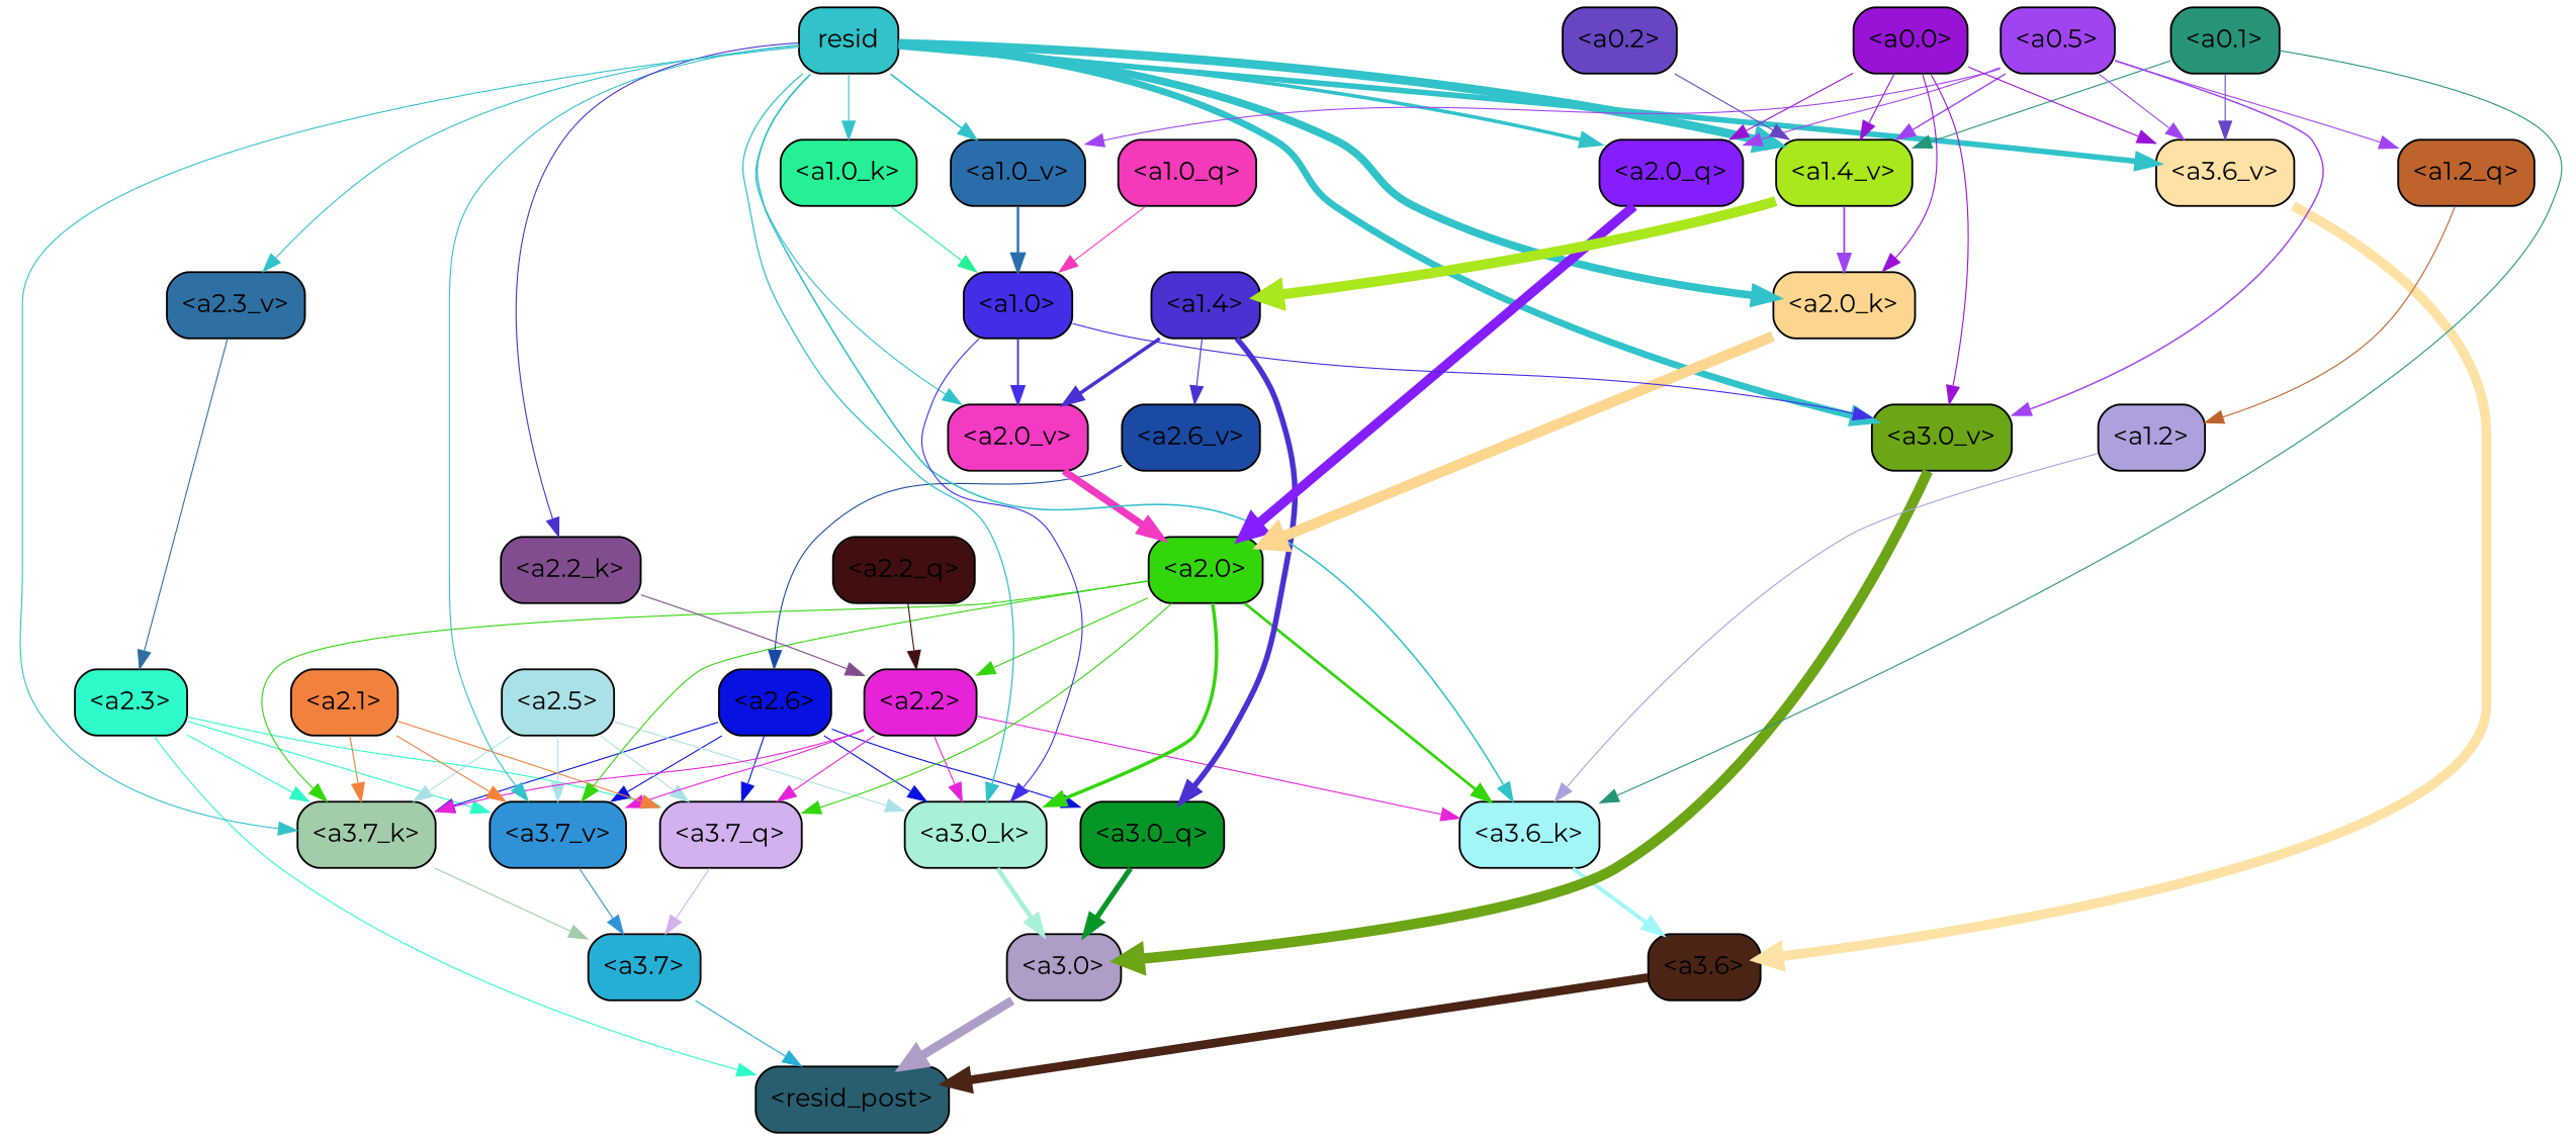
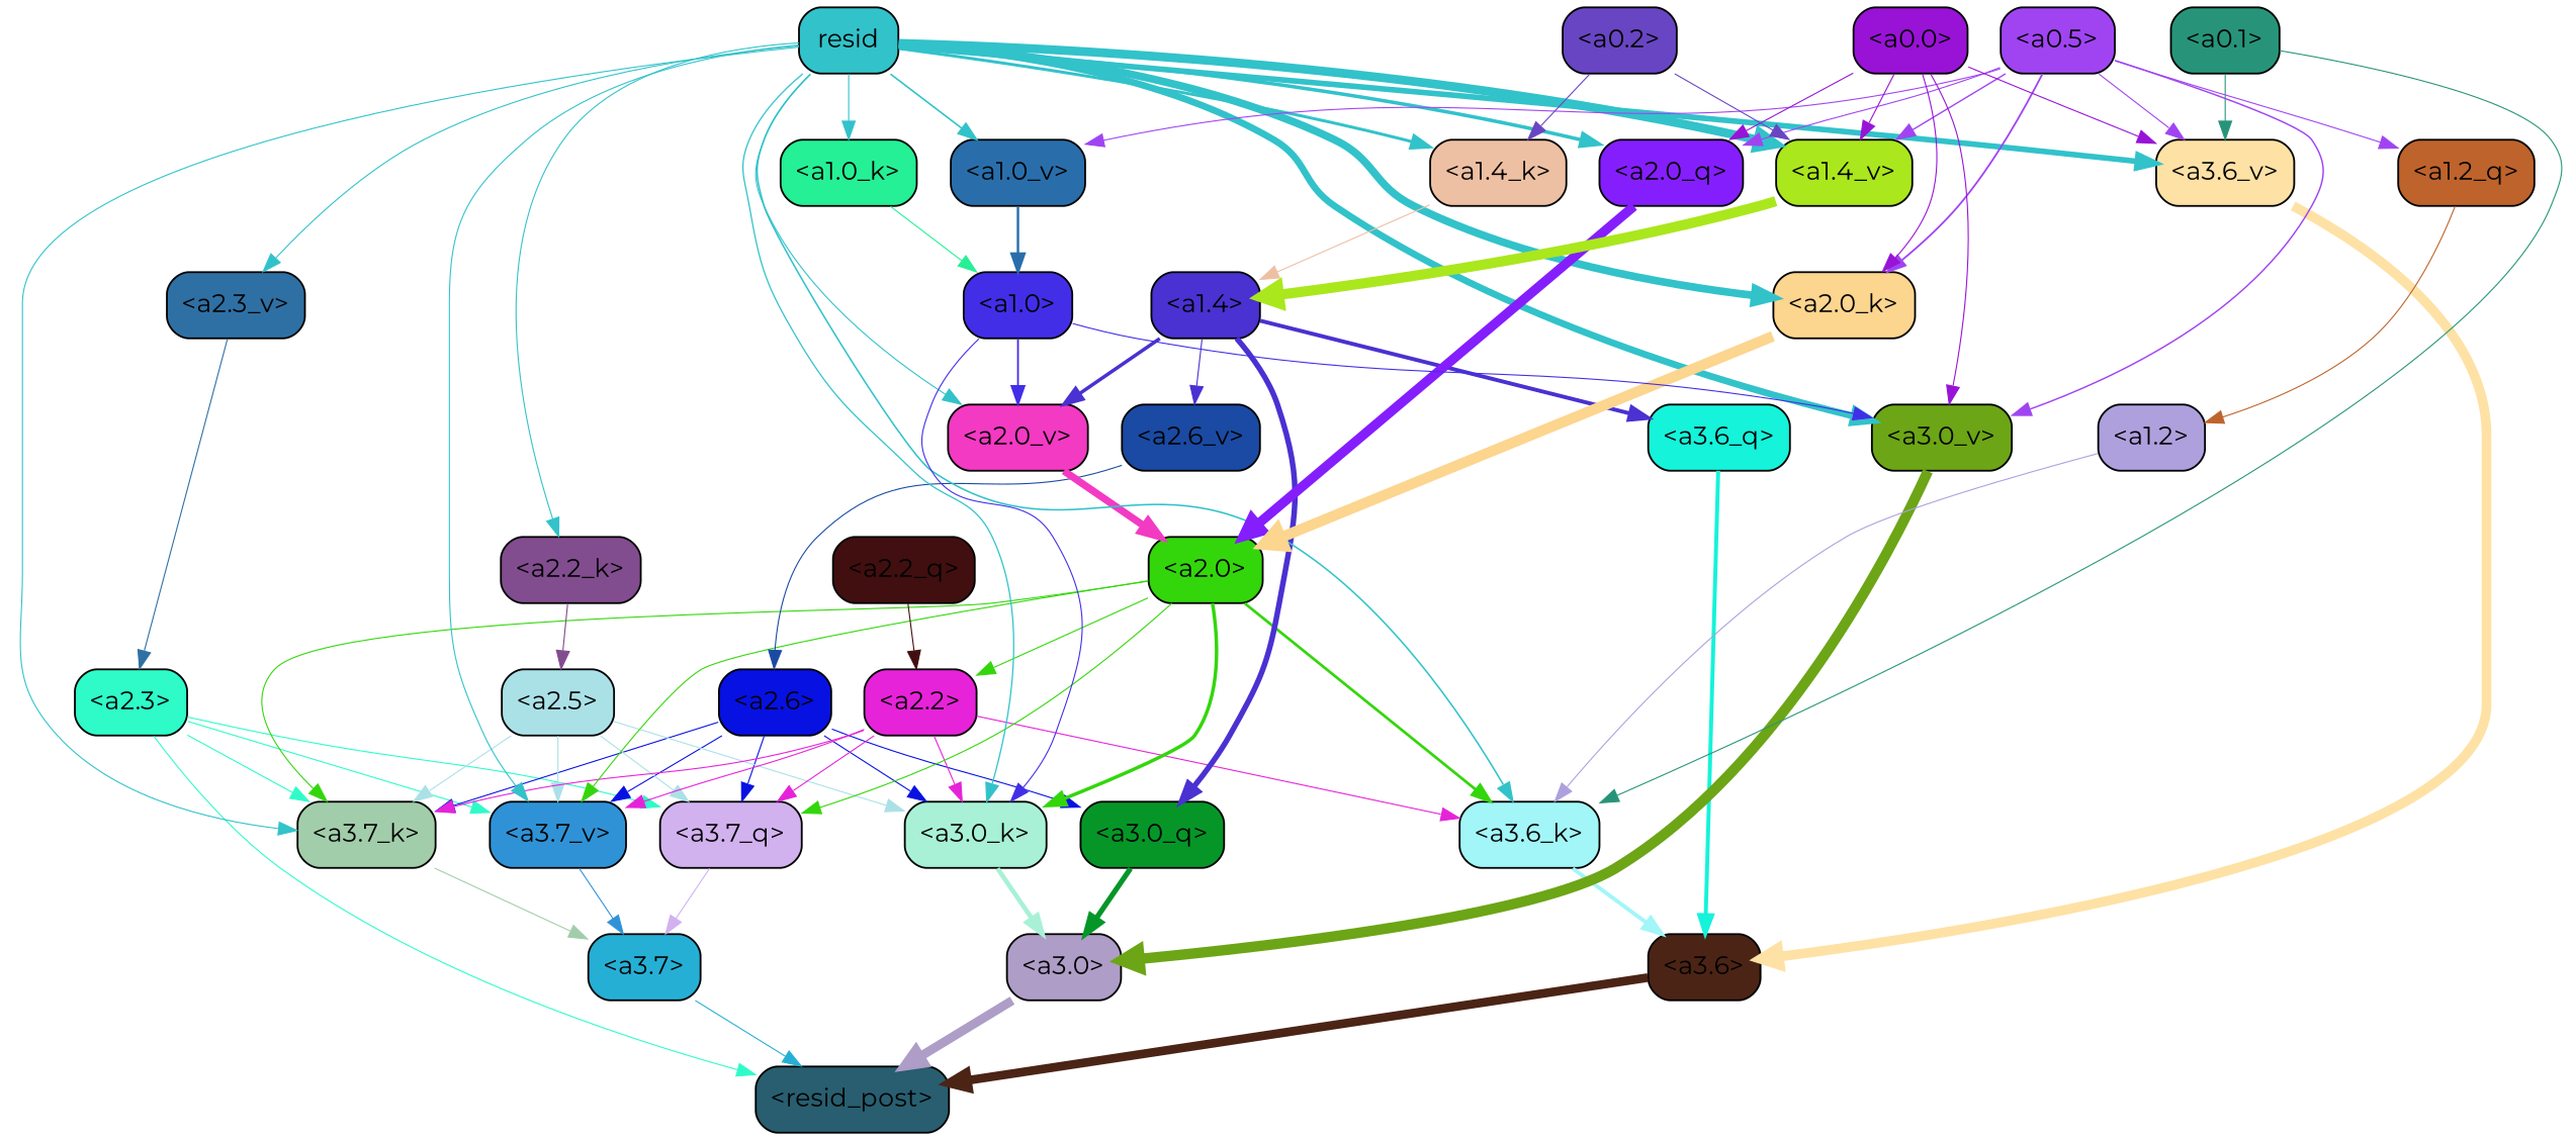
  strict digraph {
    fontname=Montserrat
    splines=true
    node [color=black fontname=Montserrat shape=box style="filled, rounded"]
    edge [color="#32c2ca" fontname=Montserrat penwidth=0.6]
    "<a3.7>" [fillcolor="#26afd5"]
    "<resid_post>" [fillcolor="#285e6f"]
    "<a3.6>" [fillcolor="#4b2415"]
    "<a3.0>" [fillcolor="#ae9dc6"]
    "<a2.3>" [fillcolor="#2ffbc9"]
    "<a3.7_q>" [fillcolor="#d2b1ef"]
    "<a3.7_k>" [fillcolor="#a2cdaa"]
    "<a3.7_v>" [fillcolor="#3092d6"]
+   "<a3.6_q>" [fillcolor="#15f3da"]
    "<a3.0_q>" [fillcolor="#069628"]
    "<a3.6_k>" [fillcolor="#a2f6f8"]
    "<a3.0_k>" [fillcolor="#a8f1d6"]
    "<a3.6_v>" [fillcolor="#fee1a5"]
    "<a3.0_v>" [fillcolor="#6ca516"]
    "<a2.6>" [fillcolor="#0711e2"]
    "<a2.5>" [fillcolor="#aae1e7"]
    "<a2.2>" [fillcolor="#e623d9"]
-   "<a2.1>" [fillcolor="#f1813d"]
    "<a2.0>" [fillcolor="#33d60b"]
    "<a1.4>" [fillcolor="#4a31d1"]
    "<a2.6_v>" [fillcolor="#1a4aa3"]
    "<a2.0_v>" [fillcolor="#f33ac3"]
    n23 [fillcolor="#32c2ca" label=resid]
    "<a2.0_q>" [fillcolor="#851efc"]
    "<a2.2_k>" [fillcolor="#824d8f"]
    "<a2.0_k>" [fillcolor="#fcd58f"]
    "<a2.3_v>" [fillcolor="#2f70a4"]
+   "<a1.4_k>" [fillcolor="#eec0a3"]
    "<a1.0_k>" [fillcolor="#25f095"]
    "<a1.4_v>" [fillcolor="#aae71d"]
    "<a1.0_v>" [fillcolor="#296eab"]
    "<a1.0>" [fillcolor="#422ee7"]
    "<a1.2>" [fillcolor="#ada0dd"]
    "<a0.1>" [fillcolor="#279479"]
    "<a0.5>" [fillcolor="#a044f2"]
    "<a1.2_q>" [fillcolor="#be632c"]
    "<a0.0>" [fillcolor="#9813d6"]
    "<a2.2_q>" [fillcolor="#410f10"]
-   "<a1.0_q>" [fillcolor="#f439b9"]
    "<a0.2>" [fillcolor="#6845c2"]
    "<a3.7>" -> "<resid_post>" [color="#26afd5"]
    "<a3.6>" -> "<resid_post>" [color="#4b2415" penwidth=4.7534414529800415]
    "<a3.0>" -> "<resid_post>" [color="#ae9dc6" penwidth=4.898576855659485]
    "<a2.3>" -> "<resid_post>" [color="#2ffbc9"]
    "<a2.3>" -> "<a3.7_q>" [color="#2ffbc9"]
    "<a2.3>" -> "<a3.7_k>" [color="#2ffbc9"]
    "<a2.3>" -> "<a3.7_v>" [color="#2ffbc9"]
    "<a3.7_q>" -> "<a3.7>" [color="#d2b1ef"]
    "<a3.7_k>" -> "<a3.7>" [color="#a2cdaa"]
    "<a3.7_v>" -> "<a3.7>" [color="#3092d6"]
+   "<a3.6_q>" -> "<a3.6>" [color="#15f3da" penwidth=2.160832464694977]
    "<a3.0_q>" -> "<a3.0>" [color="#069628" penwidth=2.870753765106201]
    "<a3.6_k>" -> "<a3.6>" [color="#a2f6f8" penwidth=2.13908451795578]
    "<a3.0_k>" -> "<a3.0>" [color="#a8f1d6" penwidth=2.520303964614868]
    "<a3.6_v>" -> "<a3.6>" [color="#fee1a5" penwidth=5.297133803367615]
    "<a3.0_v>" -> "<a3.0>" [color="#6ca516" penwidth=5.680712580680847]
    "<a2.6>" -> "<a3.7_q>" [color="#0711e2"]
    "<a2.6>" -> "<a3.7_k>" [color="#0711e2"]
    "<a2.6>" -> "<a3.7_v>" [color="#0711e2"]
    "<a2.6>" -> "<a3.0_q>" [color="#0711e2"]
    "<a2.6>" -> "<a3.0_k>" [color="#0711e2"]
    "<a2.5>" -> "<a3.7_q>" [color="#aae1e7"]
    "<a2.5>" -> "<a3.7_k>" [color="#aae1e7"]
    "<a2.5>" -> "<a3.7_v>" [color="#aae1e7"]
    "<a2.5>" -> "<a3.0_k>" [color="#aae1e7"]
    "<a2.2>" -> "<a3.7_q>" [color="#e623d9"]
    "<a2.2>" -> "<a3.7_k>" [color="#e623d9"]
    "<a2.2>" -> "<a3.7_v>" [color="#e623d9"]
    "<a2.2>" -> "<a3.6_k>" [color="#e623d9"]
    "<a2.2>" -> "<a3.0_k>" [color="#e623d9"]
-   "<a2.1>" -> "<a3.7_q>" [color="#f1813d"]
-   "<a2.1>" -> "<a3.7_k>" [color="#f1813d"]
-   "<a2.1>" -> "<a3.7_v>" [color="#f1813d"]
    "<a2.0>" -> "<a3.7_q>" [color="#33d60b"]
    "<a2.0>" -> "<a3.7_k>" [color="#33d60b"]
    "<a2.0>" -> "<a3.7_v>" [color="#33d60b"]
    "<a2.0>" -> "<a3.6_k>" [color="#33d60b" penwidth=1.4784413101151586]
    "<a2.0>" -> "<a3.0_k>" [color="#33d60b" penwidth=1.8858084231615067]
    "<a2.0>" -> "<a2.2>" [color="#33d60b"]
+   "<a1.4>" -> "<a3.6_q>" [color="#4a31d1" penwidth=2.149975523352623]
    "<a1.4>" -> "<a3.0_q>" [color="#4a31d1" penwidth=3.0018038749694824]
    "<a1.4>" -> "<a2.6_v>" [color="#4a31d1"]
    "<a1.4>" -> "<a2.0_v>" [color="#4a31d1" penwidth=1.925402581691742]
    "<a2.6_v>" -> "<a2.6>" [color="#1a4aa3"]
    "<a2.0_v>" -> "<a2.0>" [color="#f33ac3" penwidth=3.9731863737106323]
    n23 -> "<a3.7_k>"
    n23 -> "<a3.7_v>"
    n23 -> "<a3.6_k>" [penwidth=0.8552796393632889]
    n23 -> "<a3.0_k>" [penwidth=0.691851794719696]
    n23 -> "<a3.6_v>" [penwidth=3.067279100418091]
    n23 -> "<a3.0_v>" [penwidth=3.6927278637886047]
    n23 -> "<a2.0_v>"
    n23 -> "<a2.0_q>" [penwidth=1.944248914718628]
-   n23 -> "<a2.2_k>" [color="#4a31d1"]
+   n23 -> "<a2.2_k>"
    n23 -> "<a2.0_k>" [penwidth=4.198909968137741]
    n23 -> "<a2.3_v>"
+   n23 -> "<a1.4_k>" [penwidth=1.6299549341201782]
    n23 -> "<a1.0_k>"
    n23 -> "<a1.4_v>" [penwidth=4.780120432376862]
    n23 -> "<a1.0_v>" [penwidth=0.8886437299661338]
    "<a2.0_q>" -> "<a2.0>" [color="#851efc" penwidth=5.1847569942474365]
-   "<a2.2_k>" -> "<a2.2>" [color="#824d8f" penwidth=0.6149471998214722]
+   "<a2.2_k>" -> "<a2.5>" [color="#824d8f" penwidth=0.6149471998214722]
    "<a2.0_k>" -> "<a2.0>" [color="#fcd58f" penwidth=5.773491740226746]
    "<a2.3_v>" -> "<a2.3>" [color="#2f70a4"]
+   "<a1.4_k>" -> "<a1.4>" [color="#eec0a3"]
    "<a1.0_k>" -> "<a1.0>" [color="#25f095"]
    "<a1.4_v>" -> "<a1.4>" [color="#aae71d" penwidth=5.565408229827881]
    "<a1.0_v>" -> "<a1.0>" [color="#296eab" penwidth=1.3358666002750397]
    "<a1.0>" -> "<a3.0_k>" [color="#422ee7"]
    "<a1.0>" -> "<a3.0_v>" [color="#422ee7"]
    "<a1.0>" -> "<a2.0_v>" [color="#422ee7" penwidth=0.9920598268508911]
    "<a1.2>" -> "<a3.6_k>" [color="#ada0dd"]
    "<a0.1>" -> "<a3.6_k>" [color="#279479"]
-   "<a0.1>" -> "<a3.6_v>" [color="#6845c2"]
-   "<a0.1>" -> "<a1.4_v>" [color="#279479"]
+   "<a0.1>" -> "<a3.6_v>" [color="#279479"]
    "<a0.5>" -> "<a3.6_v>" [color="#a044f2"]
    "<a0.5>" -> "<a3.0_v>" [color="#a044f2" penwidth=0.8028683364391327]
    "<a0.5>" -> "<a2.0_q>" [color="#a044f2"]
-   "<a1.4_v>" -> "<a2.0_k>" [color="#a044f2" penwidth=0.9883035719394684]
+   "<a0.5>" -> "<a2.0_k>" [color="#a044f2" penwidth=0.9883035719394684]
    "<a0.5>" -> "<a1.4_v>" [color="#a044f2" penwidth=0.7686666250228882]
    "<a0.5>" -> "<a1.0_v>" [color="#a044f2"]
    "<a0.5>" -> "<a1.2_q>" [color="#a044f2"]
    "<a1.2_q>" -> "<a1.2>" [color="#be632c"]
    "<a0.0>" -> "<a3.6_v>" [color="#9813d6"]
    "<a0.0>" -> "<a3.0_v>" [color="#9813d6"]
    "<a0.0>" -> "<a2.0_q>" [color="#9813d6"]
    "<a0.0>" -> "<a2.0_k>" [color="#9813d6"]
    "<a0.0>" -> "<a1.4_v>" [color="#9813d6"]
    "<a2.2_q>" -> "<a2.2>" [color="#410f10"]
-   "<a1.0_q>" -> "<a1.0>" [color="#f439b9"]
+   "<a0.2>" -> "<a1.4_k>" [color="#6845c2"]
    "<a0.2>" -> "<a1.4_v>" [color="#6845c2"]
  }
